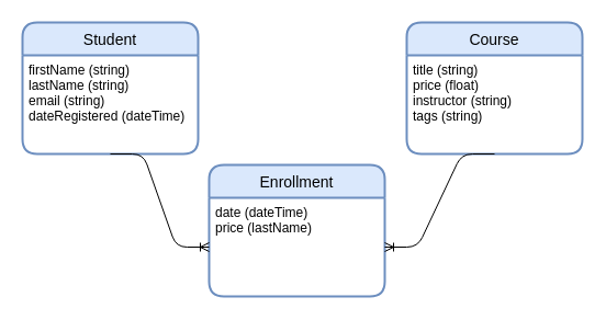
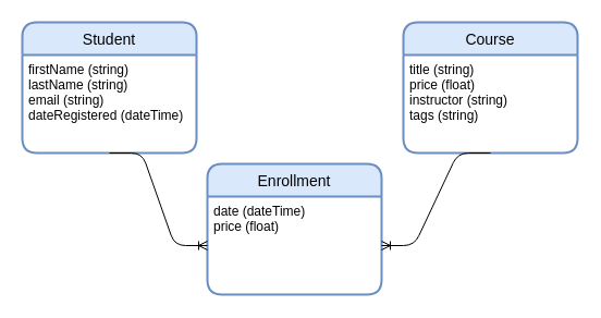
  <mxCell id="0" />
  <mxCell id="1" parent="0" />
  <mxCell id="2" value="Student" style="swimlane;childLayout=stackLayout;horizontal=1;startSize=30;horizontalStack=0;rounded=1;fontSize=14;fontStyle=0;strokeWidth=2;resizeParent=0;resizeLast=1;shadow=0;dashed=0;align=center;fillColor=#dae8fc;strokeColor=#6c8ebf;" vertex="1" parent="1"><mxGeometry x="20" y="20" width="160" height="120" as="geometry" /></mxCell>
  <mxCell id="3" value="firstName (string)&#10;lastName (string)&#10;email (string)&#10;dateRegistered (dateTime)" style="align=left;strokeColor=none;fillColor=none;spacingLeft=4;fontSize=12;verticalAlign=top;resizable=0;rotatable=0;part=1;" vertex="1" parent="2"><mxGeometry y="30" width="160" height="90" as="geometry" /></mxCell>
  <mxCell id="4" value="Course" style="swimlane;childLayout=stackLayout;horizontal=1;startSize=30;horizontalStack=0;rounded=1;fontSize=14;fontStyle=0;strokeWidth=2;resizeParent=0;resizeLast=1;shadow=0;dashed=0;align=center;fillColor=#dae8fc;strokeColor=#6c8ebf;" vertex="1" parent="1"><mxGeometry x="370" y="20" width="160" height="120" as="geometry" /></mxCell>
  <mxCell id="5" value="title (string)&#10;price (float)&#10;instructor (string)&#10;tags (string)" style="align=left;strokeColor=none;fillColor=none;spacingLeft=4;fontSize=12;verticalAlign=top;resizable=0;rotatable=0;part=1;" vertex="1" parent="4"><mxGeometry y="30" width="160" height="90" as="geometry" /></mxCell>
  <mxCell id="6" value="Enrollment" style="swimlane;childLayout=stackLayout;horizontal=1;startSize=30;horizontalStack=0;rounded=1;fontSize=14;fontStyle=0;strokeWidth=2;resizeParent=0;resizeLast=1;shadow=0;dashed=0;align=center;fillColor=#dae8fc;strokeColor=#6c8ebf;" vertex="1" parent="1"><mxGeometry x="190" y="150" width="160" height="120" as="geometry" /></mxCell>
- <mxCell id="7" value="date (dateTime)&#10;price (lastName)" style="align=left;strokeColor=none;fillColor=none;spacingLeft=4;fontSize=12;verticalAlign=top;resizable=0;rotatable=0;part=1;" vertex="1" parent="6"><mxGeometry y="30" width="160" height="90" as="geometry" /></mxCell>
+ <mxCell id="7" value="date (dateTime)&#10;price (float)" style="align=left;strokeColor=none;fillColor=none;spacingLeft=4;fontSize=12;verticalAlign=top;resizable=0;rotatable=0;part=1;" vertex="1" parent="6"><mxGeometry y="30" width="160" height="90" as="geometry" /></mxCell>
  <mxCell id="8" value="" style="edgeStyle=entityRelationEdgeStyle;fontSize=12;html=1;endArrow=ERoneToMany;exitX=0.5;exitY=1;exitDx=0;exitDy=0;entryX=0;entryY=0.5;entryDx=0;entryDy=0;" edge="1" parent="1" source="3" target="7"><mxGeometry width="100" height="100" relative="1" as="geometry"><mxPoint x="240" y="160" as="sourcePoint" /><mxPoint x="340" y="60" as="targetPoint" /></mxGeometry></mxCell>
  <mxCell id="9" value="" style="edgeStyle=entityRelationEdgeStyle;fontSize=12;html=1;endArrow=ERoneToMany;entryX=1;entryY=0.5;entryDx=0;entryDy=0;exitX=0.5;exitY=1;exitDx=0;exitDy=0;" edge="1" parent="1" source="5" target="7"><mxGeometry width="100" height="100" relative="1" as="geometry"><mxPoint x="400" y="100" as="sourcePoint" /><mxPoint x="340" y="60" as="targetPoint" /></mxGeometry></mxCell>
